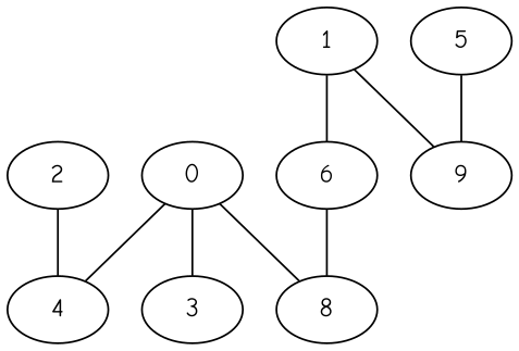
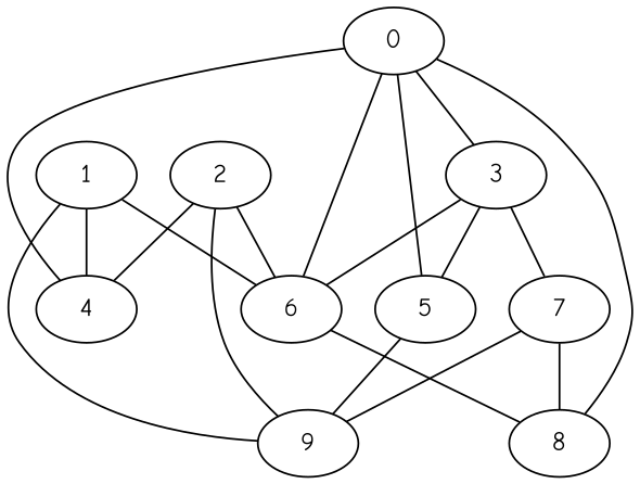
  strict graph {
    fontname="Comic Neue"
    node [fontname="Comic Neue"]
    edge [fontname="Comic Neue"]
    0
    4
    5
    6
    8
    3
    2
    9
    1
+   7
    0 -- 4
+   0 -- 5
+   0 -- 6
    0 -- 8
    0 -- 3
    5 -- 9
    6 -- 8
+   3 -- 5
+   3 -- 6
+   3 -- 7
    2 -- 4
+   2 -- 6
+   2 -- 9
+   1 -- 4
    1 -- 6
    1 -- 9
+   7 -- 8
+   7 -- 9
  }
